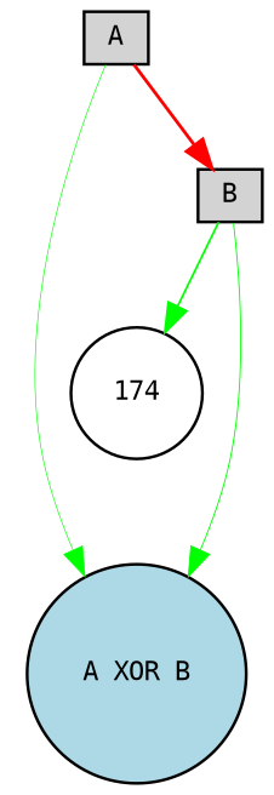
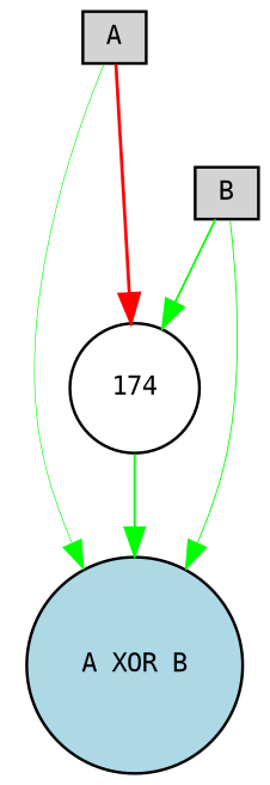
  digraph {
    fontname="DejaVu Sans Mono"
    node [fillcolor=lightgray fontname="DejaVu Sans Mono" fontsize=9 shape=box style=filled]
    edge [color=green fontname="DejaVu Sans Mono" style=solid]
    A [height=0.2 width=0.2]
    "A XOR B" [fillcolor=lightblue height=0.2 shape=circle width=0.2]
    n3 [fillcolor=white height=0.2 label=174 shape=circle width=0.2]
    B [height=0.2 width=0.2]
    A -> "A XOR B" [penwidth=0.25846036213317936]
-   A -> B [color=red penwidth=1.1122539219210203]
+   A -> n3 [color=red penwidth=1.1122539219210203]
+   n3 -> "A XOR B" [penwidth=0.7545548836058462]
    B -> "A XOR B" [penwidth=0.35782469202106915]
    B -> n3 [penwidth=0.7051025616014317]
  }
